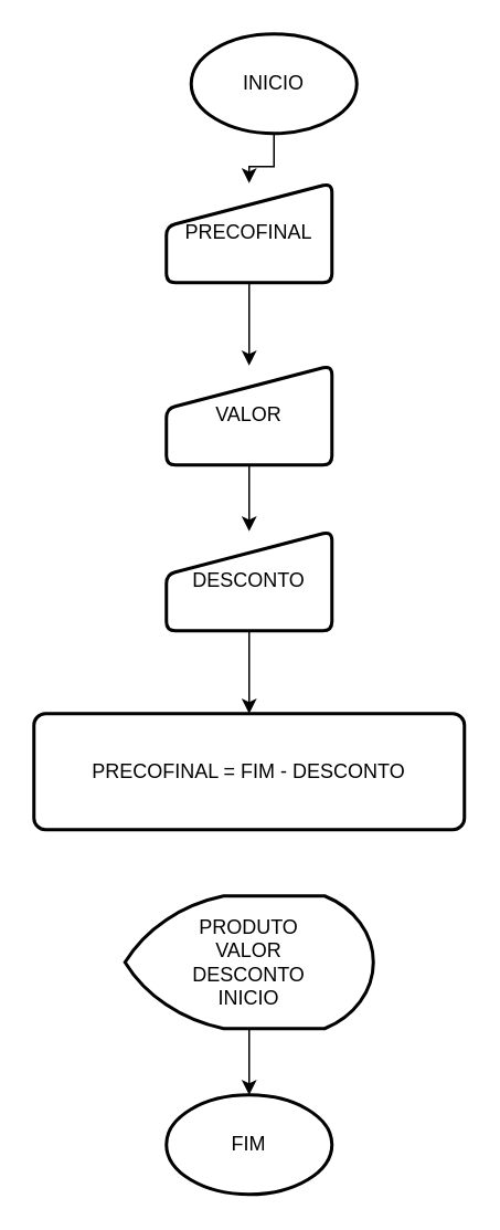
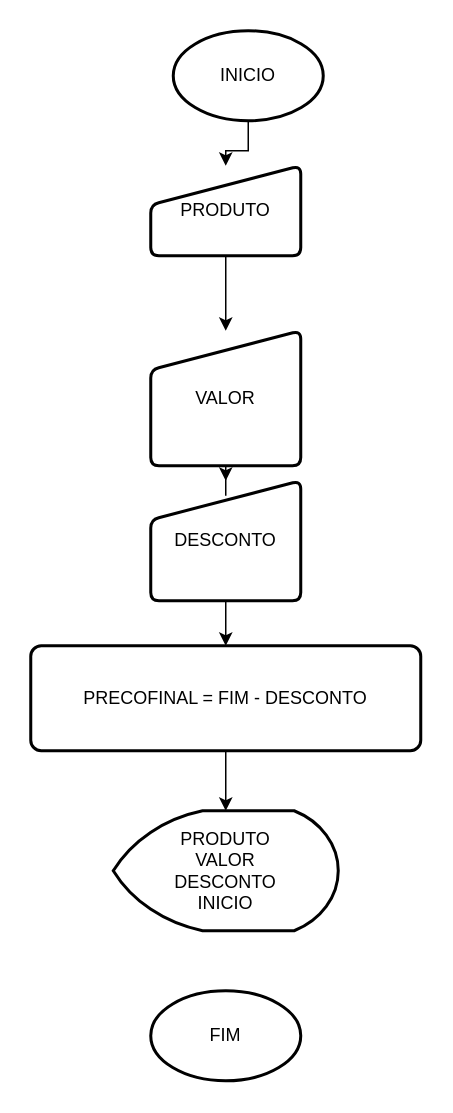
  <mxCell id="0" />
  <mxCell id="1" parent="0" />
  <mxCell id="2" style="edgeStyle=orthogonalEdgeStyle;rounded=0;orthogonalLoop=1;jettySize=auto;html=1;exitX=0.5;exitY=1;exitDx=0;exitDy=0;exitPerimeter=0;" edge="1" parent="1" source="3" target="6"><mxGeometry relative="1" as="geometry" /></mxCell>
  <mxCell id="3" value="INICIO" style="strokeWidth=2;html=1;shape=mxgraph.flowchart.start_1;whiteSpace=wrap;" vertex="1" parent="1"><mxGeometry x="115" y="20" width="100" height="60" as="geometry" /></mxCell>
  <mxCell id="4" value="FIM" style="strokeWidth=2;html=1;shape=mxgraph.flowchart.start_1;whiteSpace=wrap;" vertex="1" parent="1"><mxGeometry x="100" y="660" width="100" height="60" as="geometry" /></mxCell>
  <mxCell id="5" style="edgeStyle=orthogonalEdgeStyle;rounded=0;orthogonalLoop=1;jettySize=auto;html=1;" edge="1" parent="1" source="6" target="8"><mxGeometry relative="1" as="geometry" /></mxCell>
- <mxCell id="6" value="PRECOFINAL" style="html=1;strokeWidth=2;shape=manualInput;whiteSpace=wrap;rounded=1;size=26;arcSize=11;" vertex="1" parent="1"><mxGeometry x="100" y="110" width="100" height="60" as="geometry" /></mxCell>
+ <mxCell id="6" value="PRODUTO" style="html=1;strokeWidth=2;shape=manualInput;whiteSpace=wrap;rounded=1;size=26;arcSize=11;" vertex="1" parent="1"><mxGeometry x="100" y="110" width="100" height="60" as="geometry" /></mxCell>
  <mxCell id="7" style="edgeStyle=orthogonalEdgeStyle;rounded=0;orthogonalLoop=1;jettySize=auto;html=1;entryX=0.5;entryY=0;entryDx=0;entryDy=0;" edge="1" parent="1" source="8" target="10"><mxGeometry relative="1" as="geometry" /></mxCell>
- <mxCell id="8" value="VALOR" style="html=1;strokeWidth=2;shape=manualInput;whiteSpace=wrap;rounded=1;size=26;arcSize=11;" vertex="1" parent="1"><mxGeometry x="100" y="220" width="100" height="60" as="geometry" /></mxCell>
+ <mxCell id="8" value="VALOR" style="html=1;strokeWidth=2;shape=manualInput;whiteSpace=wrap;rounded=1;size=26;arcSize=11;" vertex="1" parent="1"><mxGeometry x="100" y="220" width="100" height="90" as="geometry" /></mxCell>
  <mxCell id="9" style="edgeStyle=orthogonalEdgeStyle;rounded=0;orthogonalLoop=1;jettySize=auto;html=1;" edge="1" parent="1" source="10" target="11"><mxGeometry relative="1" as="geometry" /></mxCell>
- <mxCell id="10" value="DESCONTO" style="html=1;strokeWidth=2;shape=manualInput;whiteSpace=wrap;rounded=1;size=26;arcSize=11;" vertex="1" parent="1"><mxGeometry x="100" y="320" width="100" height="60" as="geometry" /></mxCell>
+ <mxCell id="10" value="DESCONTO" style="html=1;strokeWidth=2;shape=manualInput;whiteSpace=wrap;rounded=1;size=26;arcSize=11;" vertex="1" parent="1"><mxGeometry x="100" y="320" width="100" height="80" as="geometry" /></mxCell>
  <mxCell id="11" value="PRECOFINAL = FIM - DESCONTO" style="rounded=1;whiteSpace=wrap;html=1;absoluteArcSize=1;arcSize=14;strokeWidth=2;" vertex="1" parent="1"><mxGeometry x="20" y="430" width="260" height="70" as="geometry" /></mxCell>
- <mxCell id="12" style="edgeStyle=orthogonalEdgeStyle;rounded=0;orthogonalLoop=1;jettySize=auto;html=1;exitX=0.5;exitY=1;exitDx=0;exitDy=0;exitPerimeter=0;" edge="1" parent="1" source="13" target="4"><mxGeometry relative="1" as="geometry" /></mxCell>
  <mxCell id="13" value="PRODUTO&lt;div&gt;VALOR&lt;/div&gt;&lt;div&gt;DESCONTO&lt;/div&gt;&lt;div&gt;INICIO&lt;/div&gt;" style="strokeWidth=2;html=1;shape=mxgraph.flowchart.display;whiteSpace=wrap;" vertex="1" parent="1"><mxGeometry x="75" y="540" width="150" height="80" as="geometry" /></mxCell>
+ <mxCell id="14" style="edgeStyle=orthogonalEdgeStyle;rounded=0;orthogonalLoop=1;jettySize=auto;html=1;exitX=0.5;exitY=1;exitDx=0;exitDy=0;entryX=0.5;entryY=0;entryDx=0;entryDy=0;entryPerimeter=0;" edge="1" parent="1" source="11" target="13"><mxGeometry relative="1" as="geometry" /></mxCell>
